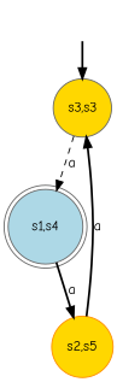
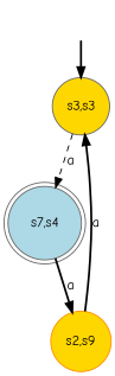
  digraph {
    fontname="Comic Neue"
    node [color=gray40 fillcolor=gold fontname="Comic Neue" shape=circle style=filled]
    edge [fontname="Comic Neue" style=bold]
    n1 [label="s3,s3"]
-   "s1,s4" [fillcolor=lightblue shape=doublecircle]
-   "s2,s5" [color=darkorange]
+   "s1,s4" [fillcolor=lightblue shape=doublecircle label="s7,s4"]
+   "s2,s5" [color=darkorange label="s2,s9"]
    start [shape=ellipse style=invis width=0 color="" fillcolor=""]
    n1 -> "s1,s4" [label=a style=dashed]
    "s1,s4" -> "s2,s5" [label=a]
    "s2,s5" -> n1 [label=a]
    start -> n1
  }
